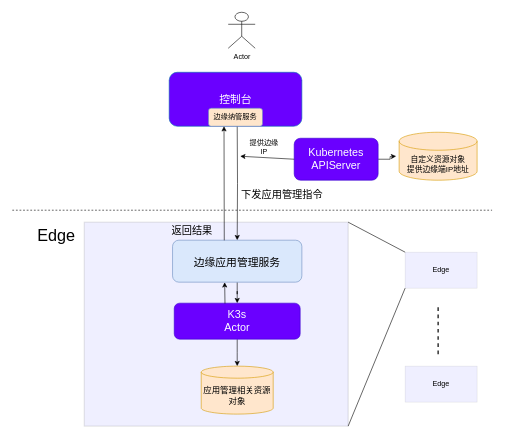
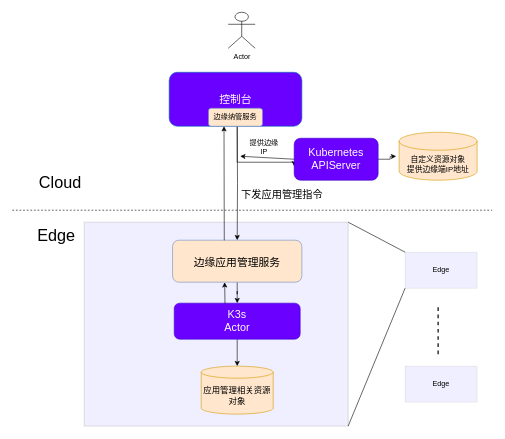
  <mxCell id="0" />
  <mxCell id="1" parent="0" />
  <mxCell id="2" value="" style="rounded=0;whiteSpace=wrap;html=1;sketch=0;opacity=10;fillColor=#6666FF;strokeWidth=2;" parent="1" vertex="1"><mxGeometry x="140" y="370" width="440" height="340" as="geometry" /></mxCell>
  <mxCell id="3" value="Actor" style="shape=umlActor;verticalLabelPosition=bottom;verticalAlign=top;html=1;outlineConnect=0;" parent="1" vertex="1"><mxGeometry x="380" y="20" width="45" height="60" as="geometry" /></mxCell>
  <mxCell id="4" value="" style="endArrow=none;dashed=1;html=1;rounded=0;" parent="1" edge="1"><mxGeometry width="50" height="50" relative="1" as="geometry"><mxPoint x="20" y="350" as="sourcePoint" /><mxPoint x="820" y="350" as="targetPoint" /></mxGeometry></mxCell>
+ <mxCell id="5" style="edgeStyle=orthogonalEdgeStyle;rounded=0;orthogonalLoop=1;jettySize=auto;html=1;fontSize=27;entryX=0;entryY=0.667;entryDx=0;entryDy=0;entryPerimeter=0;" parent="1" source="6" target="10" edge="1"><mxGeometry relative="1" as="geometry"><mxPoint x="490" y="260" as="targetPoint" /><Array as="points"><mxPoint x="395" y="270" /></Array></mxGeometry></mxCell>
  <mxCell id="6" value="&lt;font style=&quot;font-size: 18px;&quot;&gt;控制台&lt;/font&gt;" style="rounded=1;whiteSpace=wrap;html=1;fillColor=#6a00ff;fontColor=#ffffff;strokeColor=#006EAF;" parent="1" vertex="1"><mxGeometry x="281.56" y="120" width="221.25" height="90" as="geometry" /></mxCell>
  <mxCell id="7" style="edgeStyle=orthogonalEdgeStyle;rounded=0;orthogonalLoop=1;jettySize=auto;html=1;entryX=0.5;entryY=0;entryDx=0;entryDy=0;fontSize=27;" parent="1" target="14" edge="1"><mxGeometry relative="1" as="geometry"><mxPoint x="395" y="210" as="sourcePoint" /></mxGeometry></mxCell>
  <mxCell id="8" value="边缘纳管服务" style="rounded=1;whiteSpace=wrap;html=1;fillColor=#ffe6cc;strokeColor=#6c8ebf;" parent="1" vertex="1"><mxGeometry x="347.18" y="180" width="90" height="30" as="geometry" /></mxCell>
  <mxCell id="9" value="" style="edgeStyle=orthogonalEdgeStyle;rounded=0;orthogonalLoop=1;jettySize=auto;html=1;fontSize=27;" parent="1" source="10" edge="1"><mxGeometry relative="1" as="geometry"><mxPoint x="660" y="260" as="targetPoint" /></mxGeometry></mxCell>
  <mxCell id="10" value="&lt;font style=&quot;font-size: 18px;&quot;&gt;Kubernetes&lt;br&gt;APIServer&lt;/font&gt;" style="rounded=1;whiteSpace=wrap;html=1;fillColor=#6a00ff;fontColor=#ffffff;strokeColor=#3700CC;" parent="1" vertex="1"><mxGeometry x="490" y="230" width="140" height="70" as="geometry" /></mxCell>
+ <mxCell id="11" value="&lt;font style=&quot;font-size: 27px;&quot;&gt;Cloud&lt;/font&gt;" style="text;html=1;strokeColor=none;fillColor=none;align=center;verticalAlign=middle;whiteSpace=wrap;rounded=0;fontSize=18;" parent="1" vertex="1"><mxGeometry x="70" y="290" width="60" height="30" as="geometry" /></mxCell>
  <mxCell id="12" value="&lt;div style=&quot;text-align: center;&quot;&gt;&lt;span style=&quot;background-color: initial;&quot;&gt;Edge&lt;/span&gt;&lt;/div&gt;" style="text;whiteSpace=wrap;html=1;fontSize=27;" parent="1" vertex="1"><mxGeometry x="60" y="370" width="100" height="60" as="geometry" /></mxCell>
  <mxCell id="13" value="" style="edgeStyle=orthogonalEdgeStyle;rounded=0;orthogonalLoop=1;jettySize=auto;html=1;fontSize=27;" parent="1" source="14" target="16" edge="1"><mxGeometry relative="1" as="geometry" /></mxCell>
- <mxCell id="14" value="&lt;font style=&quot;font-size: 18px;&quot;&gt;边缘应用管理服务&lt;/font&gt;" style="rounded=1;whiteSpace=wrap;html=1;fontSize=27;fillColor=#dae8fc;strokeColor=#6c8ebf;" parent="1" vertex="1"><mxGeometry x="287.18" y="400" width="215.63" height="70" as="geometry" /></mxCell>
+ <mxCell id="14" value="&lt;font style=&quot;font-size: 18px;&quot;&gt;边缘应用管理服务&lt;/font&gt;" style="rounded=1;whiteSpace=wrap;html=1;fontSize=27;fillColor=#ffe6cc;strokeColor=#6c8ebf;" parent="1" vertex="1"><mxGeometry x="287.18" y="400" width="215.63" height="70" as="geometry" /></mxCell>
  <mxCell id="15" value="" style="edgeStyle=orthogonalEdgeStyle;rounded=0;orthogonalLoop=1;jettySize=auto;html=1;fontSize=27;" parent="1" source="16" edge="1"><mxGeometry relative="1" as="geometry"><mxPoint x="395" y="610" as="targetPoint" /></mxGeometry></mxCell>
  <mxCell id="16" value="&lt;font style=&quot;font-size: 18px;&quot;&gt;K3s&lt;br&gt;Actor&lt;/font&gt;" style="rounded=1;whiteSpace=wrap;html=1;fillColor=#6a00ff;fontColor=#ffffff;strokeColor=#3700CC;" parent="1" vertex="1"><mxGeometry x="290" y="505" width="210" height="60" as="geometry" /></mxCell>
- <mxCell id="17" value="返回结果" style="text;html=1;strokeColor=none;fillColor=none;align=center;verticalAlign=middle;whiteSpace=wrap;rounded=0;fontSize=17;" parent="1" vertex="1"><mxGeometry x="270" y="370" width="100" height="30" as="geometry" /></mxCell>
  <mxCell id="18" value="下发应用管理指令" style="text;html=1;strokeColor=none;fillColor=none;align=center;verticalAlign=middle;whiteSpace=wrap;rounded=0;fontSize=17;" parent="1" vertex="1"><mxGeometry x="380" y="310" width="180" height="30" as="geometry" /></mxCell>
  <mxCell id="19" value="" style="endArrow=classic;html=1;rounded=0;fontSize=17;exitX=0.4;exitY=0.004;exitDx=0;exitDy=0;exitPerimeter=0;" parent="1" source="14" edge="1"><mxGeometry width="50" height="50" relative="1" as="geometry"><mxPoint x="430" y="340" as="sourcePoint" /><mxPoint x="373" y="210" as="targetPoint" /></mxGeometry></mxCell>
  <mxCell id="20" value="Edge" style="rounded=0;whiteSpace=wrap;html=1;sketch=0;fillColor=#6666FF;opacity=10;" parent="1" vertex="1"><mxGeometry x="675" y="420" width="120" height="60" as="geometry" /></mxCell>
  <mxCell id="21" value="" style="endArrow=none;html=1;rounded=0;exitX=1;exitY=1;exitDx=0;exitDy=0;entryX=0;entryY=1;entryDx=0;entryDy=0;" parent="1" source="2" target="20" edge="1"><mxGeometry width="50" height="50" relative="1" as="geometry"><mxPoint x="380" y="620" as="sourcePoint" /><mxPoint x="430" y="570" as="targetPoint" /></mxGeometry></mxCell>
  <mxCell id="22" value="" style="endArrow=none;html=1;rounded=0;entryX=1;entryY=0;entryDx=0;entryDy=0;exitX=0;exitY=0;exitDx=0;exitDy=0;" parent="1" source="20" target="2" edge="1"><mxGeometry width="50" height="50" relative="1" as="geometry"><mxPoint x="660" y="530" as="sourcePoint" /><mxPoint x="430" y="570" as="targetPoint" /></mxGeometry></mxCell>
  <mxCell id="23" value="Edge" style="rounded=0;whiteSpace=wrap;html=1;sketch=0;fillColor=#6666FF;opacity=10;" parent="1" vertex="1"><mxGeometry x="675" y="610" width="120" height="60" as="geometry" /></mxCell>
  <mxCell id="24" value="" style="endArrow=none;dashed=1;html=1;rounded=0;strokeWidth=2;" parent="1" edge="1"><mxGeometry width="50" height="50" relative="1" as="geometry"><mxPoint x="730" y="590" as="sourcePoint" /><mxPoint x="730" y="510" as="targetPoint" /></mxGeometry></mxCell>
  <mxCell id="25" value="&lt;font style=&quot;font-size: 13px;&quot;&gt;自定义资源对象&lt;br style=&quot;&quot;&gt;提供边缘端IP地址&lt;br&gt;&lt;/font&gt;" style="shape=cylinder3;whiteSpace=wrap;html=1;boundedLbl=1;backgroundOutline=1;size=15;fillColor=#ffe6cc;strokeColor=#d79b00;" parent="1" vertex="1"><mxGeometry x="665" y="220" width="130" height="80" as="geometry" /></mxCell>
  <mxCell id="26" value="&lt;span style=&quot;font-size: 14px;&quot;&gt;应用管理相关资源对象&lt;/span&gt;" style="shape=cylinder3;whiteSpace=wrap;html=1;boundedLbl=1;backgroundOutline=1;size=10.048;fontSize=13;fillColor=#ffe6cc;strokeColor=#d79b00;" parent="1" vertex="1"><mxGeometry x="335" y="610" width="120" height="80" as="geometry" /></mxCell>
  <mxCell id="27" value="" style="endArrow=classic;html=1;rounded=0;entryX=0.403;entryY=1.003;entryDx=0;entryDy=0;entryPerimeter=0;exitX=0.403;exitY=0.011;exitDx=0;exitDy=0;exitPerimeter=0;" parent="1" source="16" target="14" edge="1"><mxGeometry width="50" height="50" relative="1" as="geometry"><mxPoint x="340" y="510" as="sourcePoint" /><mxPoint x="390" y="460" as="targetPoint" /></mxGeometry></mxCell>
  <mxCell id="28" value="" style="endArrow=classic;html=1;rounded=0;exitX=0;exitY=0.5;exitDx=0;exitDy=0;" parent="1" source="10" edge="1"><mxGeometry width="50" height="50" relative="1" as="geometry"><mxPoint x="440" y="340" as="sourcePoint" /><mxPoint x="400" y="260" as="targetPoint" /></mxGeometry></mxCell>
  <mxCell id="29" value="提供边缘IP" style="text;html=1;strokeColor=none;fillColor=none;align=center;verticalAlign=middle;whiteSpace=wrap;rounded=0;" parent="1" vertex="1"><mxGeometry x="410" y="230" width="60" height="30" as="geometry" /></mxCell>
